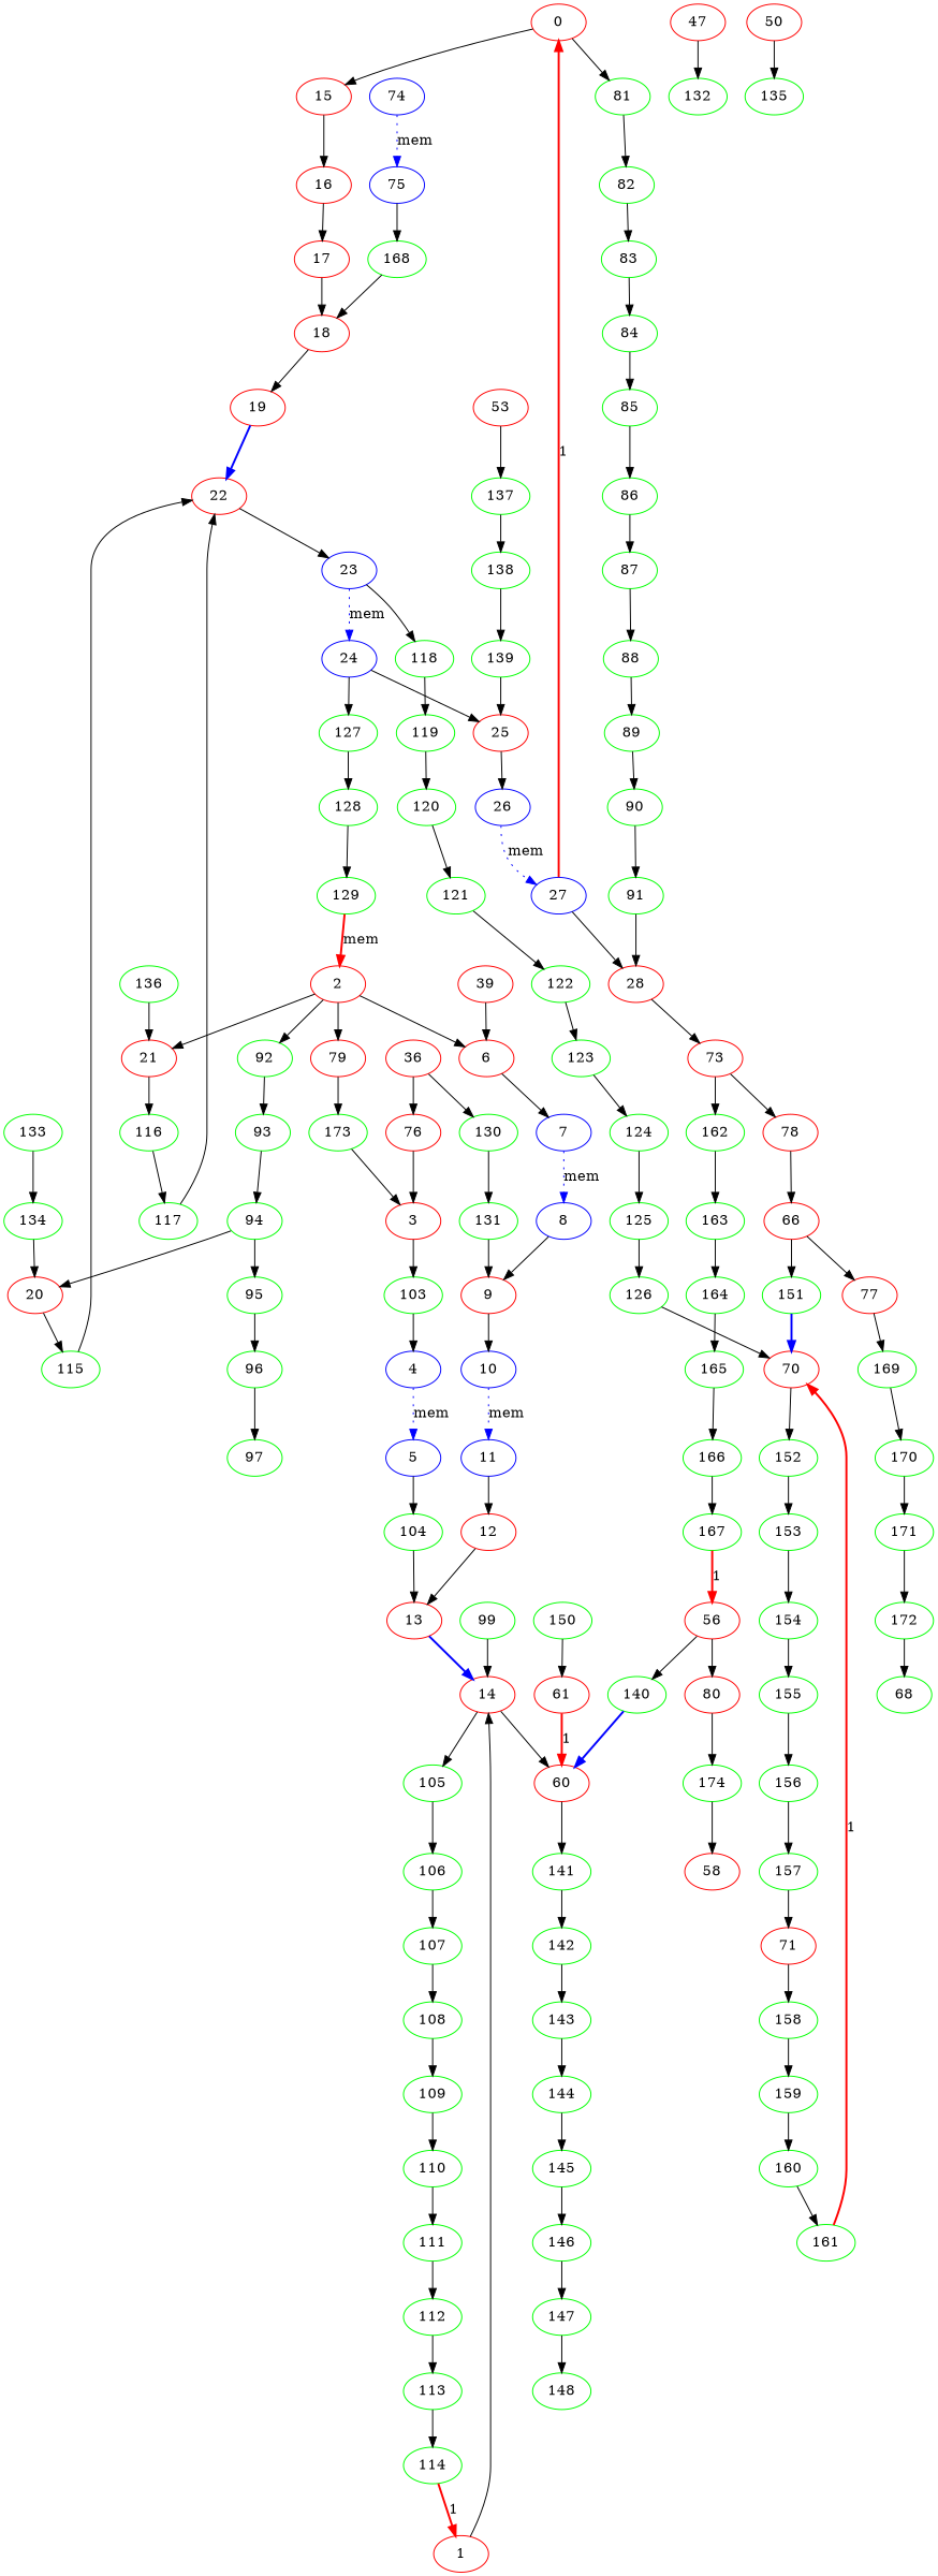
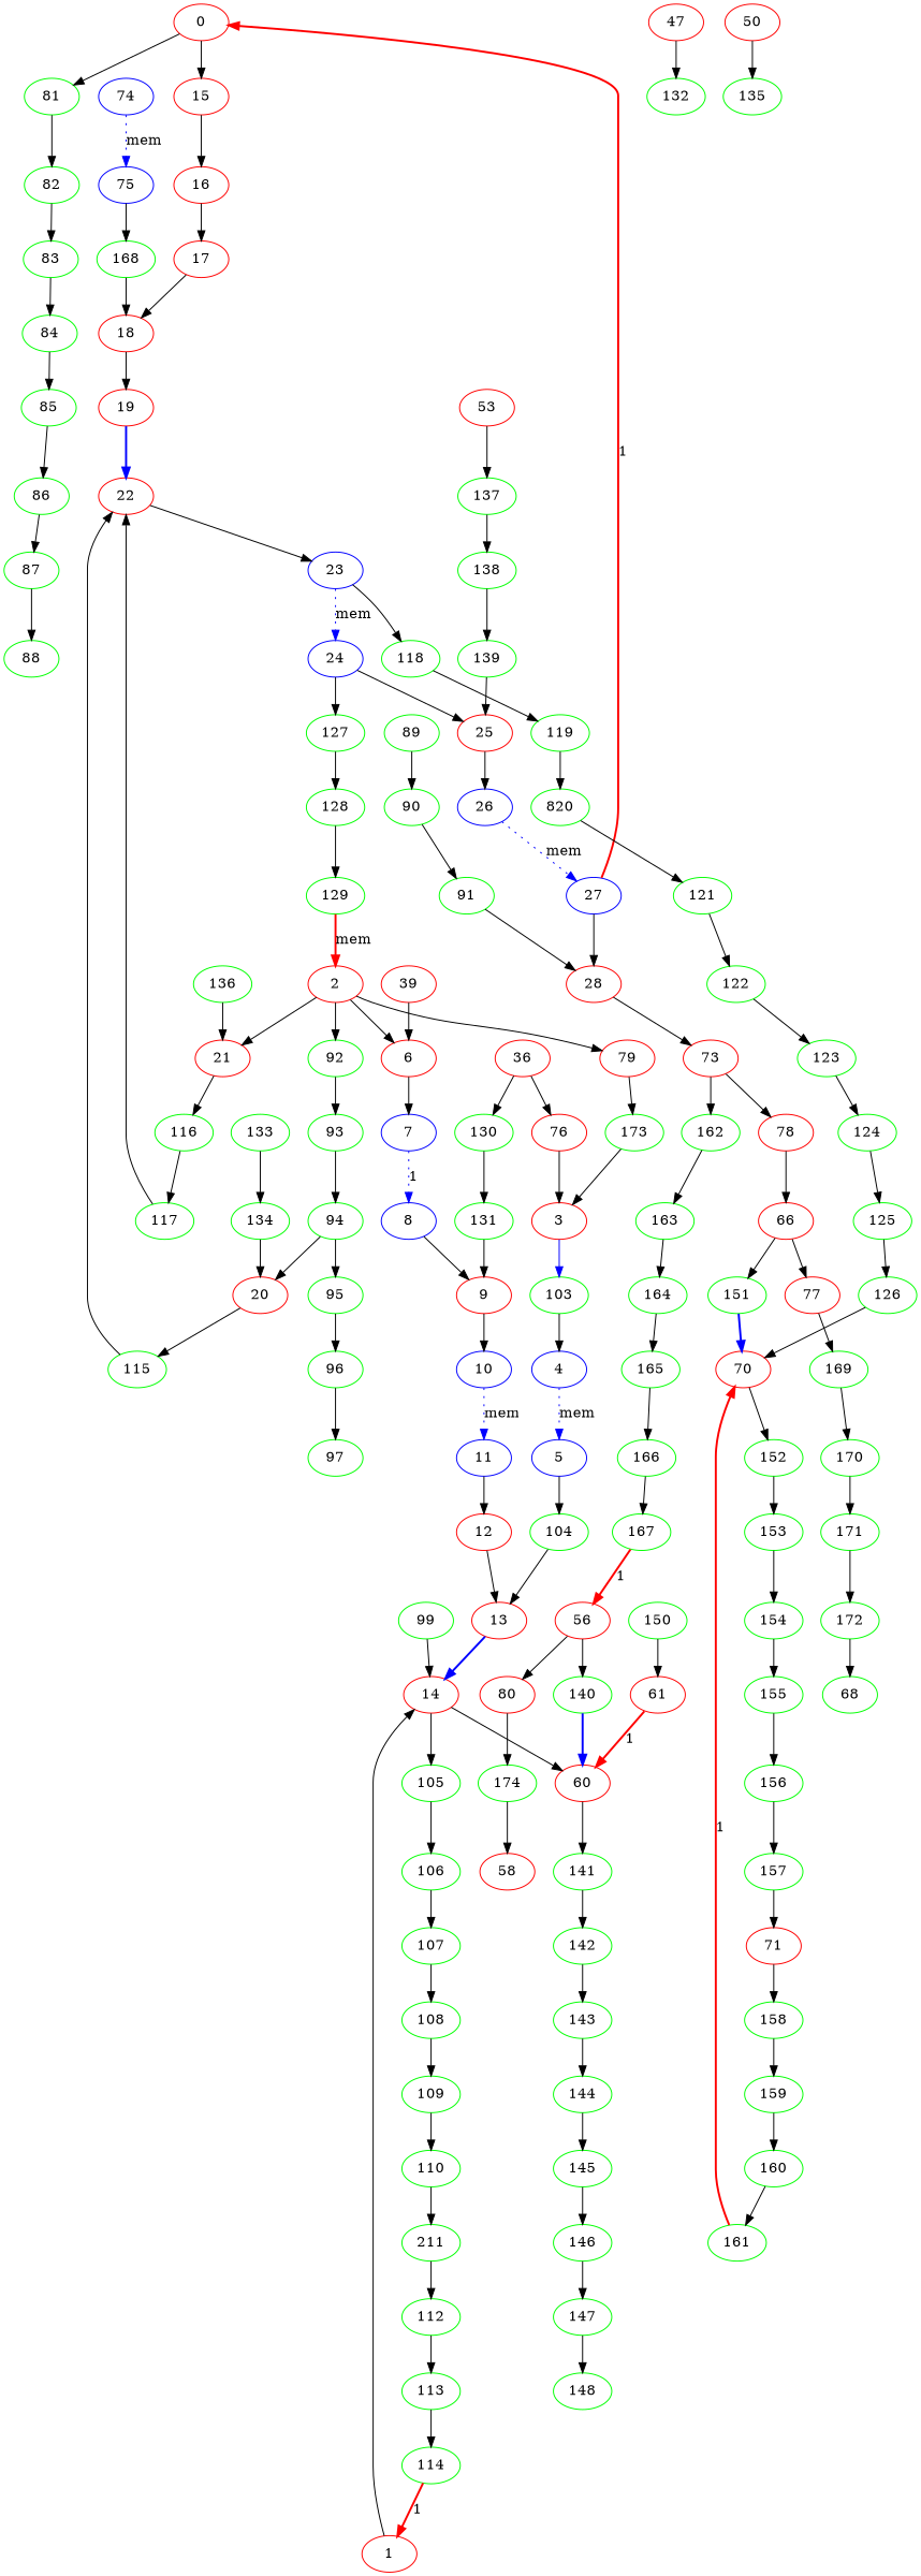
  digraph {
    node [color=green]
    0 [color=red]
    15 [color=red]
    81
    16 [color=red]
    82
    1 [color=red]
    14 [color=red]
    60 [color=red]
    105
    2 [color=red]
    6 [color=red]
    21 [color=red]
    79 [color=red]
    92
    7 [color=blue]
    116
    173
    93
    3 [color=red]
    103
    4 [color=blue]
    5 [color=blue]
    104
    13 [color=red]
    8 [color=blue]
    9 [color=red]
    10 [color=blue]
    11 [color=blue]
    12 [color=red]
    141
    106
    17 [color=red]
    18 [color=red]
    19 [color=red]
    22 [color=red]
    23 [color=blue]
    20 [color=red]
    115
    117
    24 [color=blue]
    118
    25 [color=red]
    127
    119
    26 [color=blue]
    128
    27 [color=blue]
    28 [color=red]
    73 [color=red]
    78 [color=red]
    162
    36 [color=red]
    76 [color=red]
    130
    131
    39 [color=red]
    47 [color=red]
    132
    50 [color=red]
    135
    53 [color=red]
    137
    138
    56 [color=red]
    80 [color=red]
    140
    174
    58 [color=red]
    142
    61 [color=red]
    66 [color=red]
    77 [color=red]
    151
    169
    70 [color=red]
    152
    153
    71 [color=red]
    158
    159
    163
    74 [color=blue]
    75 [color=blue]
    168
    170
    83
    84
    85
    86
    87
    88
    89
    90
    91
    94
    95
    96
    97
    99
    107
    108
    109
    110
-   111
+   111 [label=211]
    112
    113
    114
-   120
+   120 [label=820]
    121
    122
    123
    124
    125
    126
    129
    133
    134
    136
    139
    143
    144
    145
    146
    147
    148
    150
    154
    155
    156
    157
    160
    161
    164
    165
    166
    167
    171
    172
    68
    0 -> 15
    0 -> 81
    15 -> 16
    81 -> 82
    16 -> 17
    82 -> 83
    1 -> 14
    14 -> 60
    14 -> 105
    60 -> 141
    105 -> 106
    2 -> 6
    2 -> 21
    2 -> 79
    2 -> 92
    6 -> 7
    21 -> 116
    79 -> 173
    92 -> 93
-   7 -> 8 [color=blue label=mem style=dotted]
+   7 -> 8 [color=blue label=1 style=dotted]
    116 -> 117
    173 -> 3
    93 -> 94
-   3 -> 103
+   3 -> 103 [color=blue]
    103 -> 4
    4 -> 5 [color=blue label=mem style=dotted]
    5 -> 104
    104 -> 13
    13 -> 14 [color=blue style=bold]
    8 -> 9
    9 -> 10
    10 -> 11 [color=blue label=mem style=dotted]
    11 -> 12
    12 -> 13
    141 -> 142
    106 -> 107
    17 -> 18
    18 -> 19
    19 -> 22 [color=blue style=bold]
    22 -> 23
    23 -> 24 [color=blue label=mem style=dotted]
    23 -> 118
    20 -> 115
    115 -> 22
    117 -> 22
    24 -> 25
    24 -> 127
    118 -> 119
    25 -> 26
    127 -> 128
    119 -> 120
    26 -> 27 [color=blue label=mem style=dotted]
    128 -> 129
    27 -> 0 [color=red label=1 style=bold]
    27 -> 28
    28 -> 73
    73 -> 78
    73 -> 162
    78 -> 66
    162 -> 163
    36 -> 76
    36 -> 130
    76 -> 3
    130 -> 131
    131 -> 9
    39 -> 6
    47 -> 132
    50 -> 135
    53 -> 137
    137 -> 138
    138 -> 139
    56 -> 80
    56 -> 140
    80 -> 174
    140 -> 60 [color=blue style=bold]
    174 -> 58
    142 -> 143
    61 -> 60 [color=red label=1 style=bold]
    66 -> 77
    66 -> 151
    77 -> 169
    151 -> 70 [color=blue style=bold]
    169 -> 170
    70 -> 152
    152 -> 153
    153 -> 154
    71 -> 158
    158 -> 159
    159 -> 160
    163 -> 164
    74 -> 75 [color=blue label=mem style=dotted]
    75 -> 168
    168 -> 18
    170 -> 171
    83 -> 84
    84 -> 85
    85 -> 86
    86 -> 87
    87 -> 88
-   88 -> 89
    89 -> 90
    90 -> 91
    91 -> 28
    94 -> 20
    94 -> 95
    95 -> 96
    96 -> 97
    99 -> 14
    107 -> 108
    108 -> 109
    109 -> 110
    110 -> 111
    111 -> 112
    112 -> 113
    113 -> 114
    114 -> 1 [color=red label=1 style=bold]
    120 -> 121
    121 -> 122
    122 -> 123
    123 -> 124
    124 -> 125
    125 -> 126
    126 -> 70
    129 -> 2 [color=red label=mem style=bold]
    133 -> 134
    134 -> 20
    136 -> 21
    139 -> 25
    143 -> 144
    144 -> 145
    145 -> 146
    146 -> 147
    147 -> 148
    150 -> 61
    154 -> 155
    155 -> 156
    156 -> 157
    157 -> 71
    160 -> 161
    161 -> 70 [color=red label=1 style=bold]
    164 -> 165
    165 -> 166
    166 -> 167
    167 -> 56 [color=red label=1 style=bold]
    171 -> 172
    172 -> 68
  }
